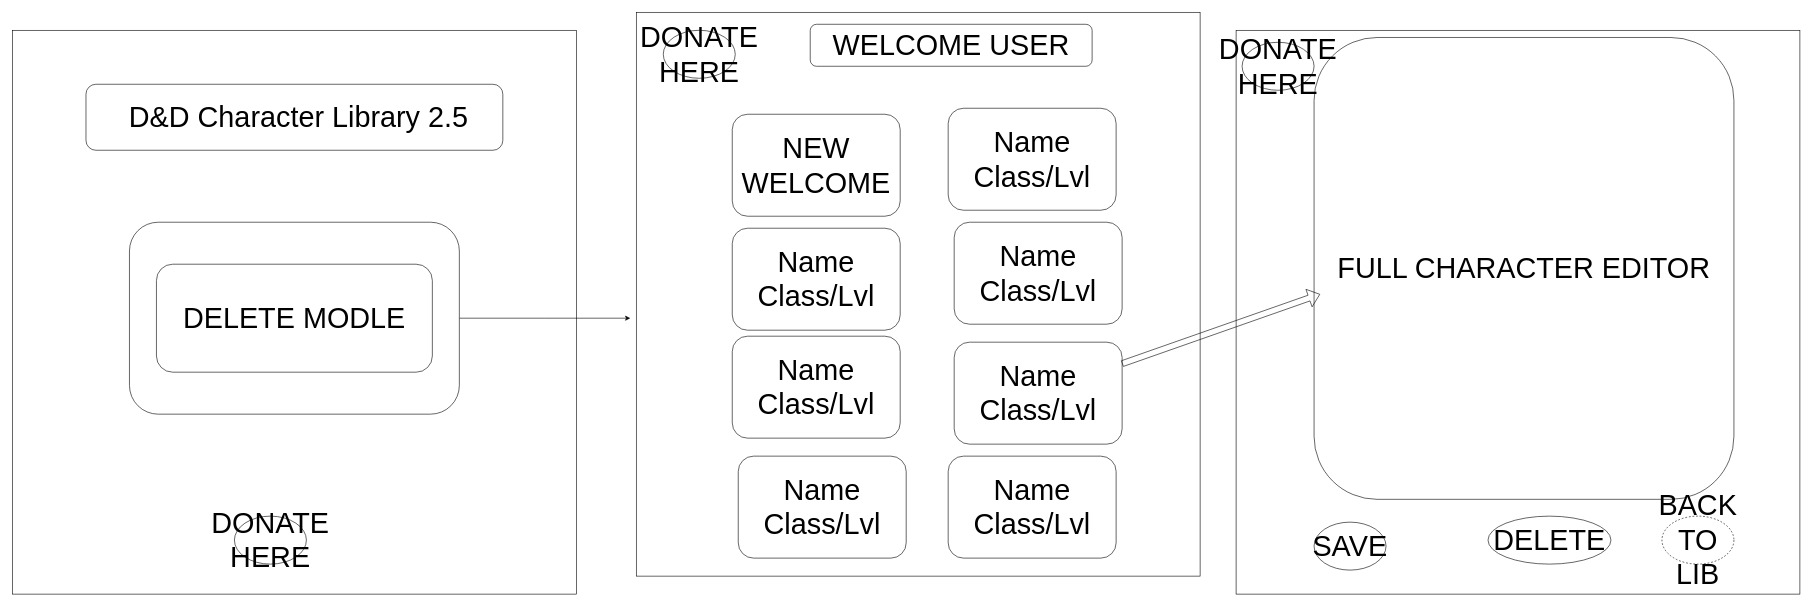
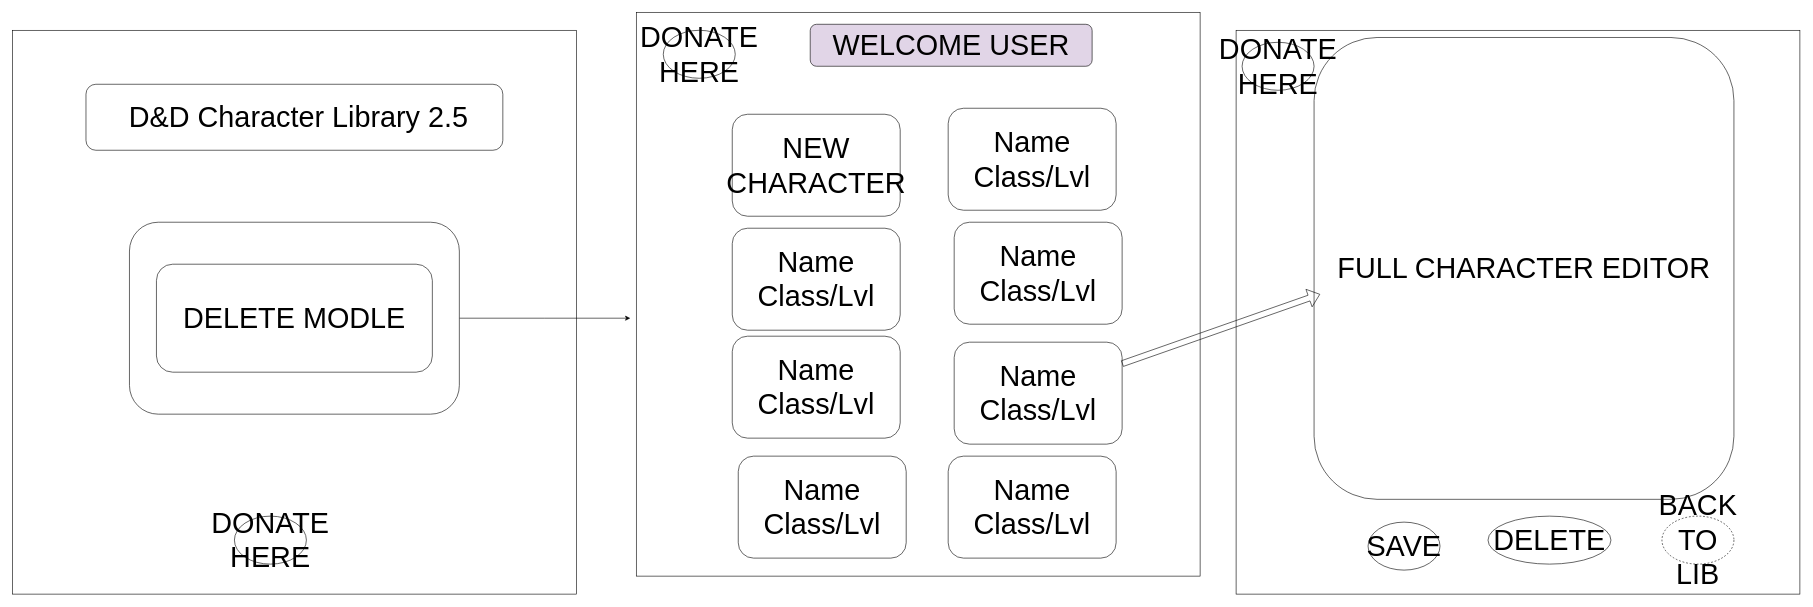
  <mxCell id="0" />
  <mxCell id="1" parent="0" />
  <mxCell id="2" value="" style="whiteSpace=wrap;html=1;aspect=fixed;" vertex="1" parent="1"><mxGeometry x="1060" y="20" width="940" height="940" as="geometry" /></mxCell>
  <mxCell id="3" value="" style="whiteSpace=wrap;html=1;aspect=fixed;" vertex="1" parent="1"><mxGeometry x="20" y="50" width="940" height="940" as="geometry" /></mxCell>
  <mxCell id="4" style="edgeStyle=orthogonalEdgeStyle;rounded=0;orthogonalLoop=1;jettySize=auto;html=1;exitX=1;exitY=0.5;exitDx=0;exitDy=0;fontSize=48;" edge="1" parent="1" source="5"><mxGeometry relative="1" as="geometry"><mxPoint x="1050" y="530" as="targetPoint" /></mxGeometry></mxCell>
  <mxCell id="5" value="" style="rounded=1;whiteSpace=wrap;html=1;" vertex="1" parent="1"><mxGeometry x="215" y="370" width="550" height="320" as="geometry" /></mxCell>
  <mxCell id="6" value="&lt;font style=&quot;font-size: 48px;&quot;&gt;&amp;nbsp;D&amp;amp;D Character Library 2.5&lt;/font&gt;" style="rounded=1;whiteSpace=wrap;html=1;" vertex="1" parent="1"><mxGeometry x="142.5" y="140" width="695" height="110" as="geometry" /></mxCell>
  <mxCell id="7" value="DELETE MODLE" style="rounded=1;whiteSpace=wrap;html=1;fontSize=48;" vertex="1" parent="1"><mxGeometry x="260" y="440" width="460" height="180" as="geometry" /></mxCell>
- <mxCell id="8" value="WELCOME USER" style="rounded=1;whiteSpace=wrap;html=1;fontSize=48;" vertex="1" parent="1"><mxGeometry x="1350" y="40" width="470" height="70" as="geometry" /></mxCell>
+ <mxCell id="8" value="WELCOME USER" style="rounded=1;whiteSpace=wrap;html=1;fontSize=48;fillColor=#e1d5e7;" vertex="1" parent="1"><mxGeometry x="1350" y="40" width="470" height="70" as="geometry" /></mxCell>
  <mxCell id="9" value="Name&lt;br&gt;Class/Lvl" style="rounded=1;whiteSpace=wrap;html=1;fontSize=48;" vertex="1" parent="1"><mxGeometry x="1220" y="380" width="280" height="170" as="geometry" /></mxCell>
  <mxCell id="10" value="Name&lt;br&gt;Class/Lvl" style="rounded=1;whiteSpace=wrap;html=1;fontSize=48;" vertex="1" parent="1"><mxGeometry x="1590" y="370" width="280" height="170" as="geometry" /></mxCell>
  <mxCell id="11" value="Name&lt;br&gt;Class/Lvl" style="rounded=1;whiteSpace=wrap;html=1;fontSize=48;" vertex="1" parent="1"><mxGeometry x="1220" y="560" width="280" height="170" as="geometry" /></mxCell>
  <mxCell id="12" value="Name&lt;br&gt;Class/Lvl" style="rounded=1;whiteSpace=wrap;html=1;fontSize=48;" vertex="1" parent="1"><mxGeometry x="1590" y="570" width="280" height="170" as="geometry" /></mxCell>
  <mxCell id="13" value="Name&lt;br&gt;Class/Lvl" style="rounded=1;whiteSpace=wrap;html=1;fontSize=48;" vertex="1" parent="1"><mxGeometry x="1230" y="760" width="280" height="170" as="geometry" /></mxCell>
  <mxCell id="14" value="Name&lt;br&gt;Class/Lvl" style="rounded=1;whiteSpace=wrap;html=1;fontSize=48;" vertex="1" parent="1"><mxGeometry x="1580" y="760" width="280" height="170" as="geometry" /></mxCell>
  <mxCell id="15" value="" style="whiteSpace=wrap;html=1;aspect=fixed;" vertex="1" parent="1"><mxGeometry x="2060" y="50" width="940" height="940" as="geometry" /></mxCell>
  <mxCell id="16" value="FULL CHARACTER EDITOR" style="rounded=1;whiteSpace=wrap;html=1;fontSize=48;" vertex="1" parent="1"><mxGeometry x="2190" y="62" width="700" height="770" as="geometry" /></mxCell>
  <mxCell id="17" value="" style="shape=flexArrow;endArrow=classic;html=1;rounded=0;fontSize=48;" edge="1" parent="1" source="12"><mxGeometry width="50" height="50" relative="1" as="geometry"><mxPoint x="2150" y="540" as="sourcePoint" /><mxPoint x="2200" y="490" as="targetPoint" /></mxGeometry></mxCell>
- <mxCell id="18" value="SAVE" style="ellipse;whiteSpace=wrap;html=1;fontSize=48;" vertex="1" parent="1"><mxGeometry x="2190" y="870" width="120" height="80" as="geometry" /></mxCell>
+ <mxCell id="18" value="SAVE" style="ellipse;whiteSpace=wrap;html=1;fontSize=48;" vertex="1" parent="1"><mxGeometry x="2280" y="870" width="120" height="80" as="geometry" /></mxCell>
  <mxCell id="19" value="DELETE" style="ellipse;whiteSpace=wrap;html=1;fontSize=48;" vertex="1" parent="1"><mxGeometry x="2480" y="860" width="205" height="80" as="geometry" /></mxCell>
  <mxCell id="20" value="BACK TO LIB" style="ellipse;whiteSpace=wrap;html=1;fontSize=48;dashed=1;" vertex="1" parent="1"><mxGeometry x="2770" y="860" width="120" height="80" as="geometry" /></mxCell>
  <mxCell id="21" value="Name&lt;br&gt;Class/Lvl" style="rounded=1;whiteSpace=wrap;html=1;fontSize=48;" vertex="1" parent="1"><mxGeometry x="1580" y="180" width="280" height="170" as="geometry" /></mxCell>
- <mxCell id="22" value="NEW WELCOME" style="rounded=1;whiteSpace=wrap;html=1;fontSize=48;" vertex="1" parent="1"><mxGeometry x="1220" y="190" width="280" height="170" as="geometry" /></mxCell>
+ <mxCell id="22" value="NEW CHARACTER" style="rounded=1;whiteSpace=wrap;html=1;fontSize=48;" vertex="1" parent="1"><mxGeometry x="1220" y="190" width="280" height="170" as="geometry" /></mxCell>
  <mxCell id="23" value="DONATE HERE" style="ellipse;whiteSpace=wrap;html=1;fontSize=48;" vertex="1" parent="1"><mxGeometry x="2070" y="70" width="120" height="80" as="geometry" /></mxCell>
  <mxCell id="24" value="DONATE HERE" style="ellipse;whiteSpace=wrap;html=1;fontSize=48;" vertex="1" parent="1"><mxGeometry x="1105" y="50" width="120" height="80" as="geometry" /></mxCell>
  <mxCell id="25" value="DONATE HERE" style="ellipse;whiteSpace=wrap;html=1;fontSize=48;" vertex="1" parent="1"><mxGeometry x="390" y="860" width="120" height="80" as="geometry" /></mxCell>
